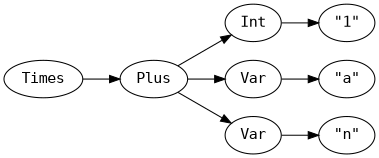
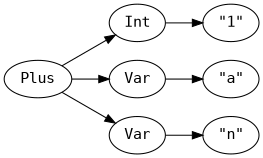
  digraph {
    fontname="DejaVu Sans Mono"
    rankdir=LR
    node [fontname="DejaVu Sans Mono"]
    edge [fontname="DejaVu Sans Mono"]
-   n1 [label=Times]
    n2 [label=Plus]
    n3 [label=Int]
    n4 [label=Var]
    n5 [label=Var]
    n6 [label="\"1\""]
    n7 [label="\"a\""]
    n8 [label="\"n\""]
-   n1 -> n2
    n2 -> n3
    n2 -> n4
    n2 -> n5
    n3 -> n6
    n4 -> n7
    n5 -> n8
  }
